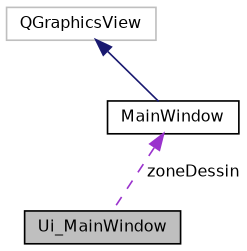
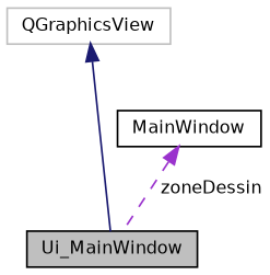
  digraph {
    node [color=black fillcolor=white fontname=Helvetica fontsize=10 shape=record style=filled]
    edge [dir=back fontname=Helvetica fontsize=10 labelfontname=Helvetica labelfontsize=10]
    n1 [fillcolor=grey75 fontcolor=black height=0.2 label=Ui_MainWindow width=0.4]
    n2 [height=0.2 label=MainWindow width=0.4]
    n3 [color=grey75 height=0.2 label=QGraphicsView width=0.4]
    n2 -> n1 [color=darkorchid3 label=" zoneDessin" style=dashed]
-   n3 -> n2 [color=midnightblue style=solid]
+   n3 -> n1 [color=midnightblue style=solid]
  }
